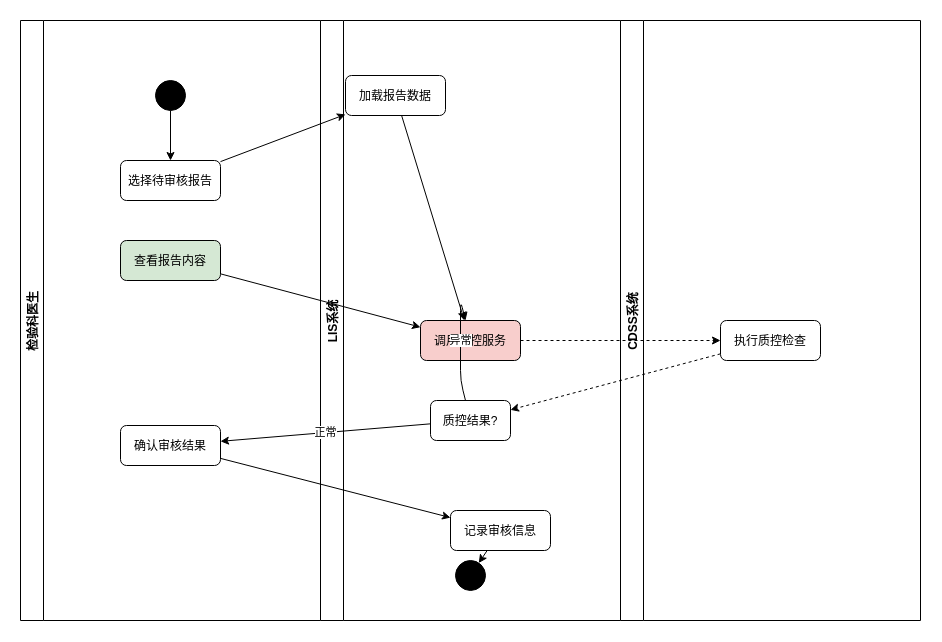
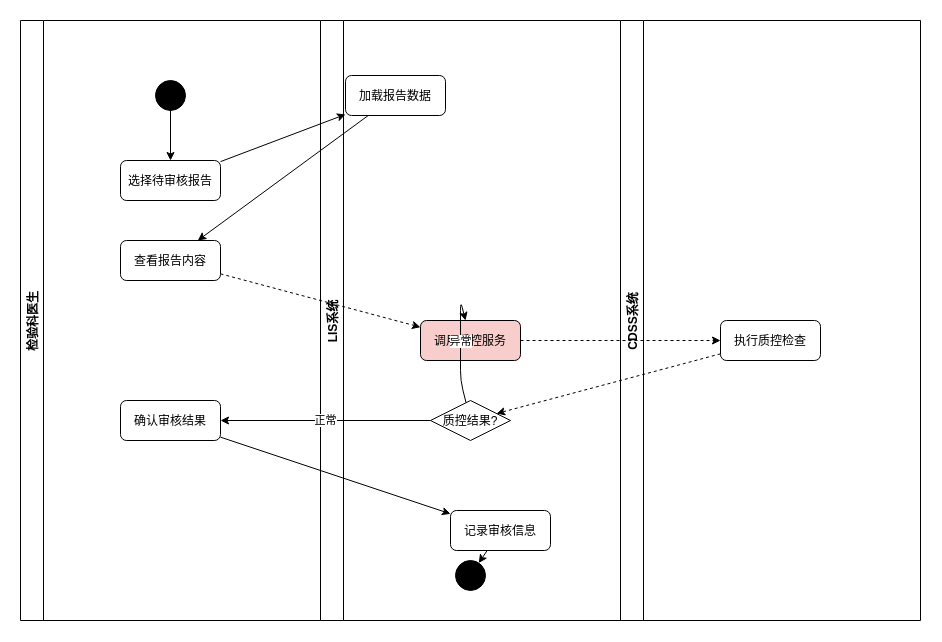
  <mxCell id="0" />
  <mxCell id="1" parent="0" />
  <mxCell id="2" value="检验科医生" style="swimlane;horizontal=0;" vertex="1" parent="1"><mxGeometry x="20" y="20" width="300" height="600" as="geometry" /></mxCell>
  <mxCell id="3" value="LIS系统" style="swimlane;horizontal=0;" vertex="1" parent="1"><mxGeometry x="320" y="20" width="300" height="600" as="geometry" /></mxCell>
  <mxCell id="4" value="CDSS系统" style="swimlane;horizontal=0;" vertex="1" parent="1"><mxGeometry x="620" y="20" width="300" height="600" as="geometry" /></mxCell>
  <mxCell id="5" value="" style="ellipse;fillColor=#000000;" vertex="1" parent="2"><mxGeometry x="135" y="60" width="30" height="30" as="geometry" /></mxCell>
  <mxCell id="6" value="选择待审核报告" style="rounded=1;" vertex="1" parent="2"><mxGeometry x="100" y="140" width="100" height="40" as="geometry" /></mxCell>
- <mxCell id="7" value="查看报告内容" style="rounded=1;fillColor=#d5e8d4;" vertex="1" parent="2"><mxGeometry x="100" y="220" width="100" height="40" as="geometry" /></mxCell>
- <mxCell id="8" value="确认审核结果" style="rounded=1;" vertex="1" parent="2"><mxGeometry x="100" y="405" width="100" height="40" as="geometry" /></mxCell>
+ <mxCell id="7" value="查看报告内容" style="rounded=1;" vertex="1" parent="2"><mxGeometry x="100" y="220" width="100" height="40" as="geometry" /></mxCell>
+ <mxCell id="8" value="确认审核结果" style="rounded=1;" vertex="1" parent="2"><mxGeometry x="100" y="380" width="100" height="40" as="geometry" /></mxCell>
  <mxCell id="9" value="加载报告数据" style="rounded=1;" vertex="1" parent="3"><mxGeometry x="25" y="55" width="100" height="40" as="geometry" /></mxCell>
  <mxCell id="10" value="调用质控服务" style="rounded=1;fillColor=#f8cecc;" vertex="1" parent="3"><mxGeometry x="100" y="300" width="100" height="40" as="geometry" /></mxCell>
  <mxCell id="11" value="记录审核信息" style="rounded=1;" vertex="1" parent="3"><mxGeometry x="130" y="490" width="100" height="40" as="geometry" /></mxCell>
  <mxCell id="12" value="执行质控检查" style="rounded=1;" vertex="1" parent="4"><mxGeometry x="100" y="300" width="100" height="40" as="geometry" /></mxCell>
- <mxCell id="13" value="质控结果?" style="rounded=1;" vertex="1" parent="3"><mxGeometry x="110" y="380" width="80" height="40" as="geometry" /></mxCell>
+ <mxCell id="13" value="质控结果?" style="rhombus;" vertex="1" parent="3"><mxGeometry x="110" y="380" width="80" height="40" as="geometry" /></mxCell>
  <mxCell id="14" value="" style="ellipse;fillColor=#000000;" vertex="1" parent="3"><mxGeometry x="135" y="540" width="30" height="30" as="geometry" /></mxCell>
  <mxCell id="15" value="" style="endArrow=classic;html=1;" edge="1" parent="1" source="5" target="6"><mxGeometry relative="1" as="geometry" /></mxCell>
  <mxCell id="16" value="" style="endArrow=classic;html=1;" edge="1" parent="1" source="6" target="9"><mxGeometry relative="1" as="geometry" /></mxCell>
- <mxCell id="17" value="" style="endArrow=classic;html=1;" edge="1" parent="1" source="9" target="10"><mxGeometry relative="1" as="geometry" /></mxCell>
- <mxCell id="18" value="" style="endArrow=classic;html=1;" edge="1" parent="1" source="7" target="10"><mxGeometry relative="1" as="geometry" /></mxCell>
+ <mxCell id="17" value="" style="endArrow=classic;html=1;" edge="1" parent="1" source="9" target="7"><mxGeometry relative="1" as="geometry" /></mxCell>
+ <mxCell id="18" value="" style="endArrow=classic;html=1;dashed=1;" edge="1" parent="1" source="7" target="10"><mxGeometry relative="1" as="geometry" /></mxCell>
  <mxCell id="19" value="" style="endArrow=classic;html=1;dashed=1;" edge="1" parent="1" source="10" target="12"><mxGeometry relative="1" as="geometry" /></mxCell>
  <mxCell id="20" value="" style="endArrow=classic;html=1;dashed=1;" edge="1" parent="1" source="12" target="13"><mxGeometry relative="1" as="geometry" /></mxCell>
  <mxCell id="21" value="正常" style="endArrow=classic;html=1;" edge="1" parent="1" source="13" target="8"><mxGeometry relative="1" as="geometry" /></mxCell>
  <mxCell id="22" value="异常" style="endArrow=classic;html=1;" edge="1" parent="1" source="13" target="10"><mxGeometry relative="1" as="geometry"><Array as="points"><mxPoint x="460" y="380" /><mxPoint x="460" y="300" /></Array></mxGeometry></mxCell>
  <mxCell id="23" value="" style="endArrow=classic;html=1;" edge="1" parent="1" source="8" target="11"><mxGeometry relative="1" as="geometry" /></mxCell>
  <mxCell id="24" value="" style="endArrow=classic;html=1;" edge="1" parent="1" source="11" target="14"><mxGeometry relative="1" as="geometry" /></mxCell>
